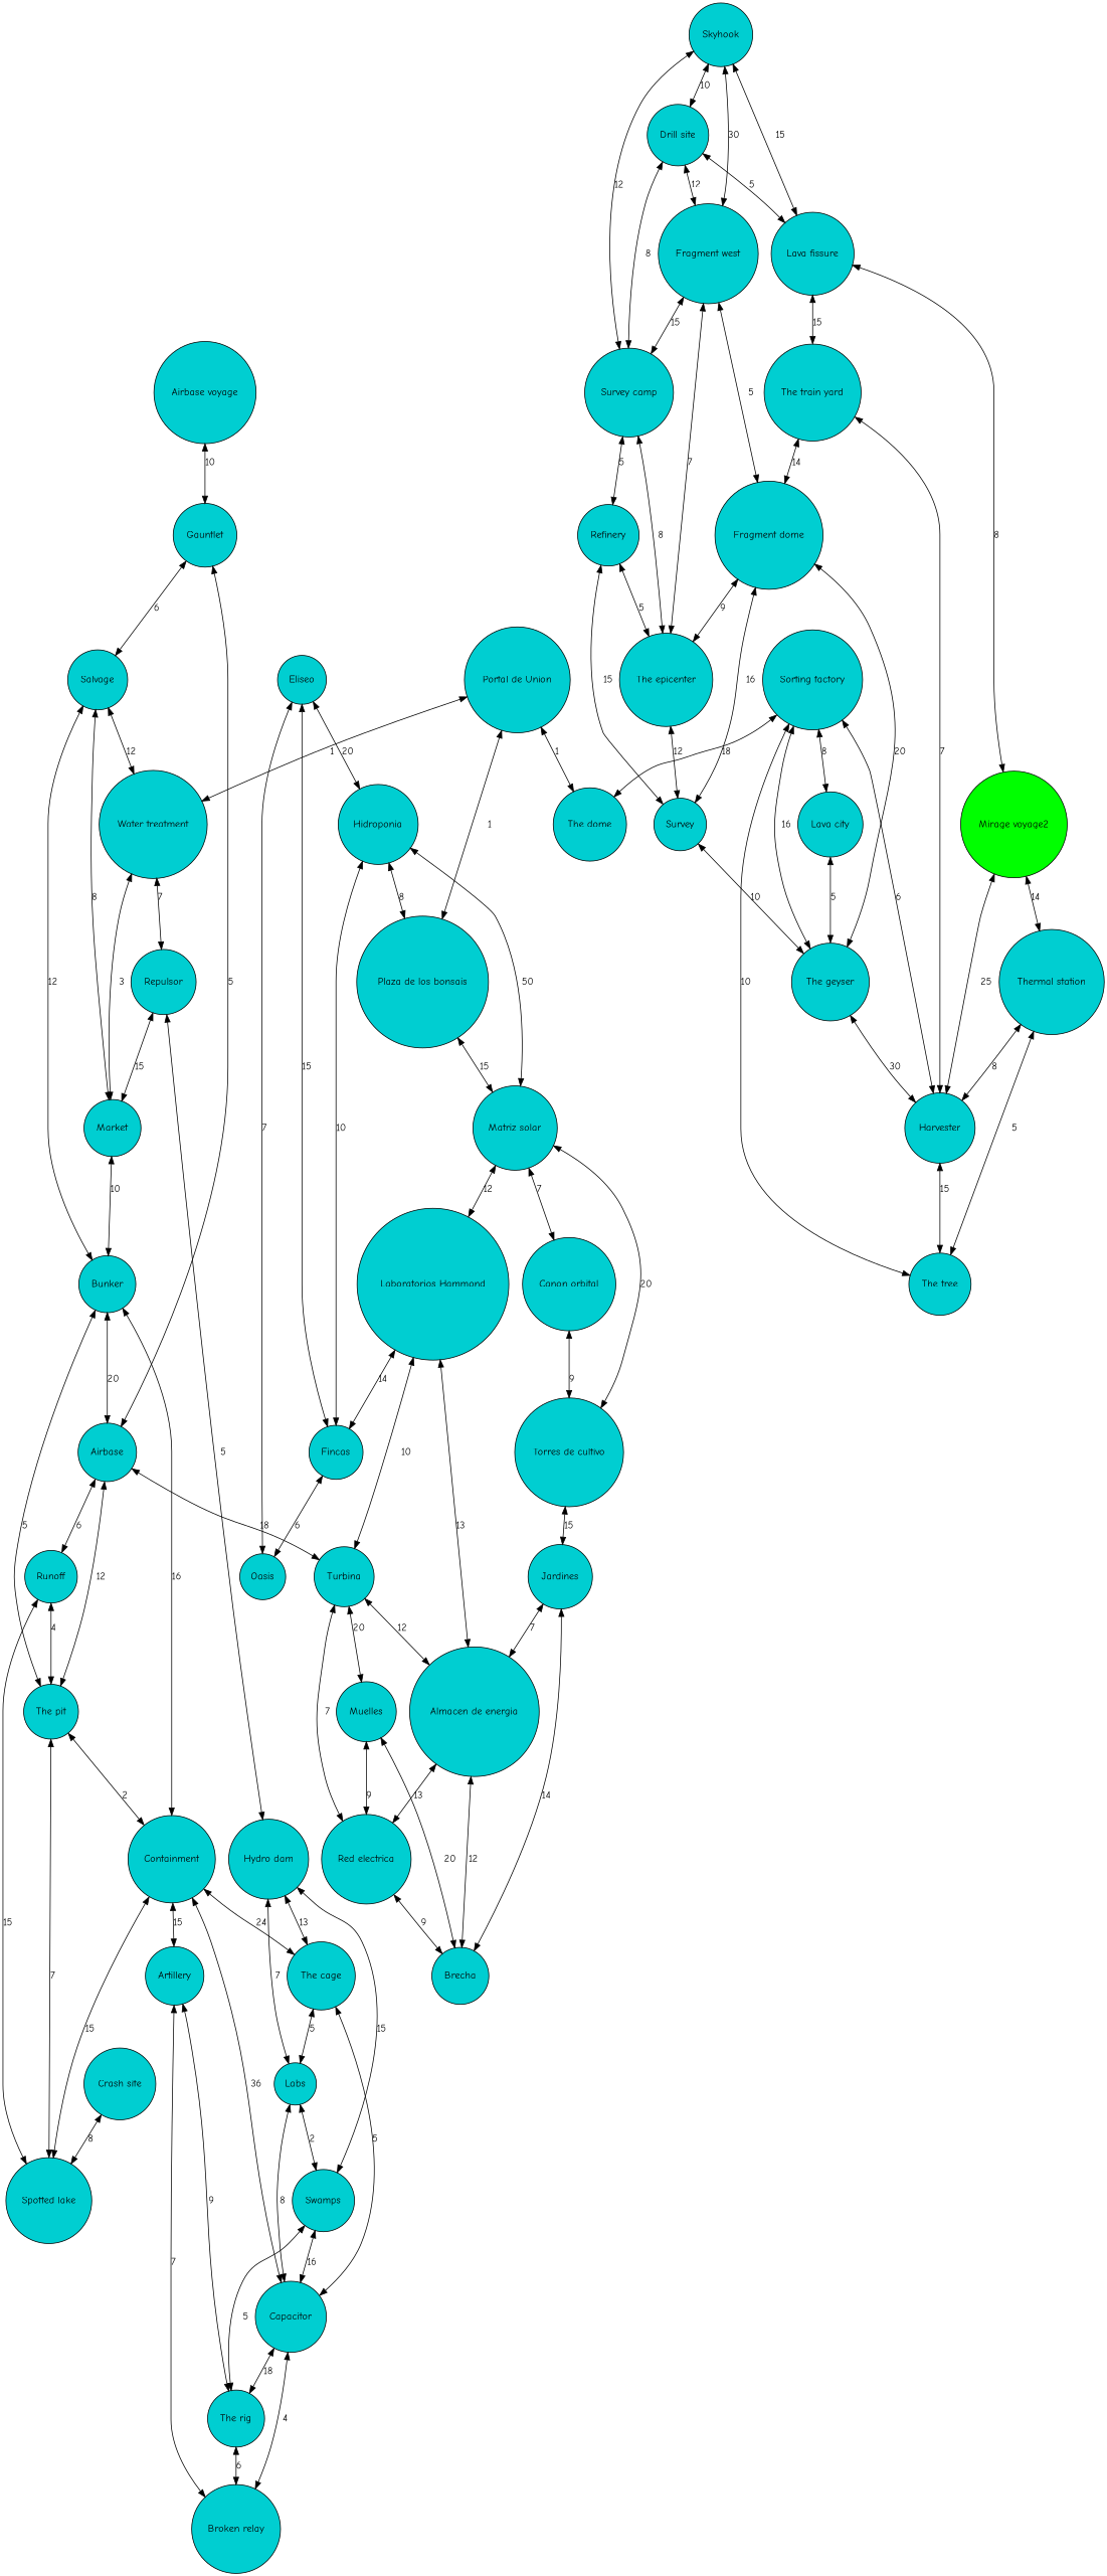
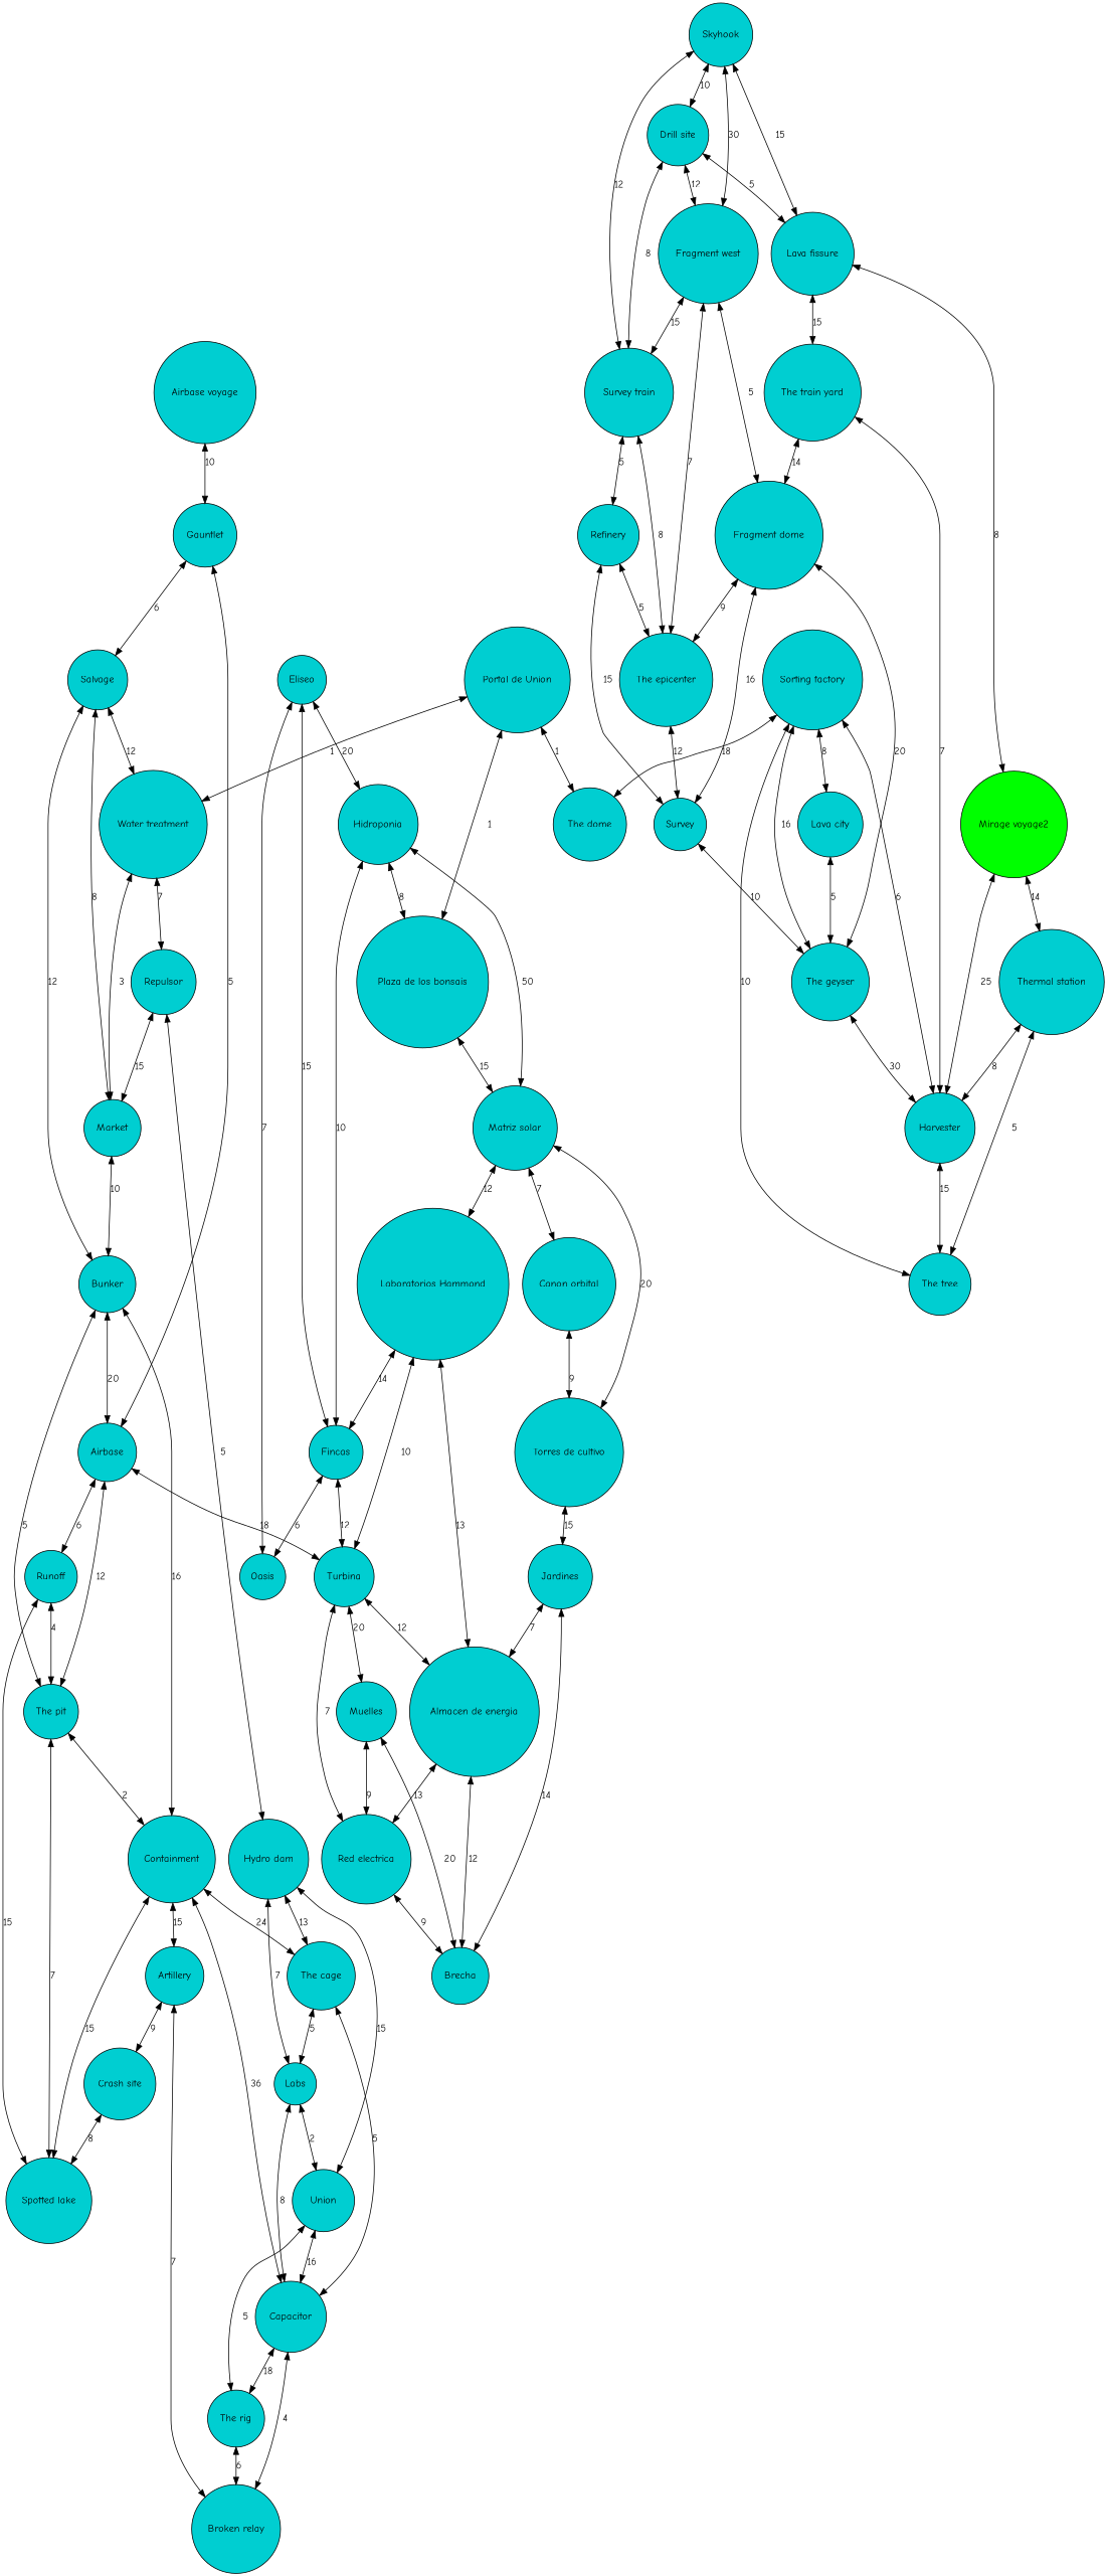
  digraph {
    fontname="Comic Neue"
    node [fillcolor=darkturquoise fontname="Comic Neue" shape=circle style=filled]
    edge [dir=both fontname="Comic Neue"]
    n1 [label="Airbase voyage"]
    n2 [label=Gauntlet]
    n3 [label=Salvage]
    n4 [label=Airbase]
    n5 [label="Water treatment"]
    n6 [label=Market]
    n7 [label=Runoff]
    n8 [label="The pit"]
    n9 [label=Turbina]
    n10 [label=Repulsor]
    n11 [label=Bunker]
    n12 [label="Spotted lake"]
    n13 [label=Containment]
    n14 [label="Hydro dam"]
    n15 [label="The cage"]
    n16 [label=Labs]
-   n17 [label=Swamps]
+   n17 [label=Union]
    n18 [label=Capacitor]
    n19 [label="The rig"]
    n20 [label="Broken relay"]
    n21 [label=Artillery]
    n22 [label="Crash site"]
    n23 [label=Eliseo]
    n24 [label=Hidroponia]
    n25 [label=Fincas]
    n26 [label=Oasis]
    n27 [label="Plaza de los bonsais"]
    n28 [label="Matriz solar"]
    n29 [label="Laboratorios Hammond"]
    n30 [label="Torres de cultivo"]
    n31 [label="Canon orbital"]
    n32 [label="Almacen de energia"]
    n33 [label="Red electrica"]
    n34 [label=Muelles]
    n35 [label=Jardines]
    n36 [label=Brecha]
    n37 [label=Skyhook]
    n38 [label="Fragment west"]
    n39 [label="Drill site"]
    n40 [label="Lava fissure"]
-   n41 [label="Survey camp"]
+   n41 [label="Survey train"]
    n42 [label="Fragment dome"]
    n43 [label="The epicenter"]
    n44 [label="The train yard"]
    n45 [fillcolor=green label="Mirage voyage2"]
    n46 [label=Refinery]
    n47 [label=Survey]
    n48 [label="The geyser"]
    n49 [label=Harvester]
    n50 [label="Thermal station"]
    n51 [label="The tree"]
    n52 [label="Sorting factory"]
    n53 [label="The dome"]
    n54 [label="Lava city"]
    n55 [label="Portal de Union"]
    n1 -> n2 [label=10]
    n2 -> n3 [label=6]
    n2 -> n4 [label=5]
    n3 -> n5 [label=12]
    n3 -> n6 [label=8]
    n4 -> n7 [label=6]
    n4 -> n8 [label=12]
    n4 -> n9 [label=18]
    n5 -> n6 [label=3]
    n5 -> n10 [label=7]
    n6 -> n11 [label=10]
    n7 -> n8 [label=4]
    n7 -> n12 [label=15]
    n8 -> n11 [label=5]
    n8 -> n12 [label=7]
    n8 -> n13 [label=2]
    n9 -> n32 [label=12]
    n9 -> n33 [label=7]
    n9 -> n34 [label=20]
    n10 -> n6 [label=15]
    n10 -> n14 [label=5]
    n11 -> n3 [label=12]
    n11 -> n4 [label=20]
    n12 -> n13 [label=15]
    n13 -> n11 [label=16]
    n13 -> n15 [label=24]
    n13 -> n18 [label=36]
    n13 -> n21 [label=15]
    n14 -> n15 [label=13]
    n14 -> n16 [label=7]
    n14 -> n17 [label=15]
    n15 -> n16 [label=5]
    n15 -> n18 [label=5]
    n16 -> n17 [label=2]
    n16 -> n18 [label=8]
    n17 -> n18 [label=16]
    n17 -> n19 [label=5]
    n18 -> n19 [label=18]
    n18 -> n20 [label=4]
    n19 -> n20 [label=6]
    n20 -> n21 [label=7]
-   n21 -> n19 [label=9]
+   n21 -> n22 [label=9]
    n22 -> n12 [label=8]
    n23 -> n24 [label=20]
    n23 -> n25 [label=15]
    n23 -> n26 [label=7]
    n24 -> n25 [label=10]
    n24 -> n27 [label=8]
    n24 -> n28 [label=50]
+   n25 -> n9 [label=12]
    n25 -> n26 [label=6]
    n27 -> n28 [label=15]
    n28 -> n29 [label=12]
    n28 -> n30 [label=20]
    n28 -> n31 [label=7]
    n29 -> n9 [label=10]
    n29 -> n25 [label=14]
    n29 -> n32 [label=13]
    n30 -> n35 [label=15]
    n31 -> n30 [label=9]
    n32 -> n33 [label=13]
    n33 -> n36 [label=9]
    n34 -> n33 [label=9]
    n34 -> n36 [label=20]
    n35 -> n32 [label=7]
    n35 -> n36 [label=14]
    n36 -> n32 [label=12]
    n37 -> n38 [label=30]
    n37 -> n39 [label=10]
    n37 -> n40 [label=15]
    n37 -> n41 [label=12]
    n38 -> n41 [label=15]
    n38 -> n42 [label=5]
    n38 -> n43 [label=7]
    n39 -> n38 [label=12]
    n39 -> n40 [label=5]
    n39 -> n41 [label=8]
    n40 -> n44 [label=15]
    n40 -> n45 [label=8]
    n41 -> n43 [label=8]
    n41 -> n46 [label=5]
    n42 -> n43 [label=9]
    n42 -> n47 [label=16]
    n42 -> n48 [label=20]
    n43 -> n47 [label=12]
    n44 -> n42 [label=14]
    n44 -> n49 [label=7]
    n45 -> n49 [label=25]
    n45 -> n50 [label=14]
    n46 -> n43 [label=5]
    n46 -> n47 [label=15]
    n47 -> n48 [label=10]
    n48 -> n49 [label=30]
    n49 -> n51 [label=15]
    n49 -> n52 [label=6]
    n50 -> n49 [label=8]
    n50 -> n51 [label=5]
    n51 -> n52 [label=10]
    n52 -> n48 [label=16]
    n52 -> n53 [label=18]
    n52 -> n54 [label=8]
    n54 -> n48 [label=5]
    n55 -> n5 [label=1]
    n55 -> n27 [label=1]
    n55 -> n53 [label=1]
  }
